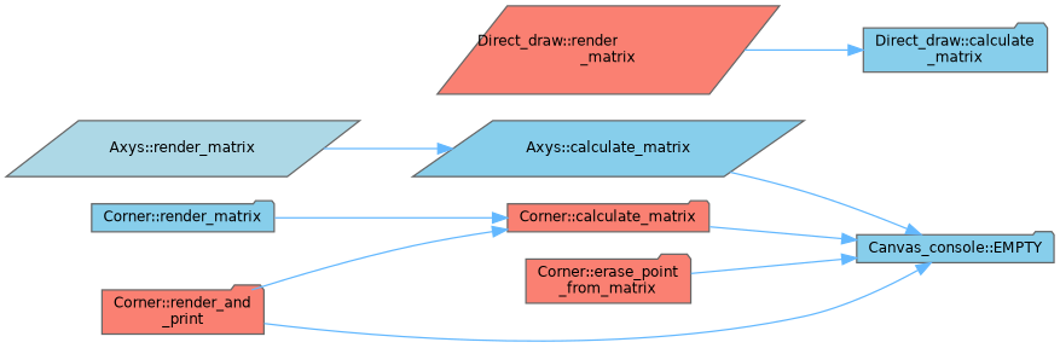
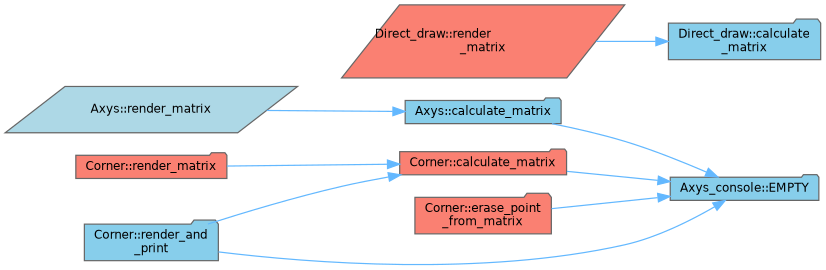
  digraph {
    rankdir=RL
    node [color=grey40 fillcolor=skyblue fontname=Helvetica fontsize=10 shape=folder style=filled]
    edge [color=steelblue1 dir=back fontname=Helvetica fontsize=10 labelfontname=Helvetica labelfontsize=10 style=solid]
-   n1 [color=gray40 fontcolor=black height=0.2 label="Canvas_console::EMPTY" width=0.4]
-   n2 [height=0.2 label="Axys::calculate_matrix" shape=parallelogram width=0.4]
+   n1 [color=gray40 fontcolor=black height=0.2 label="Axys_console::EMPTY" width=0.4]
+   n2 [height=0.2 label="Axys::calculate_matrix" width=0.4]
    n3 [fillcolor=salmon height=0.2 label="Corner::calculate_matrix" width=0.4]
    n4 [fillcolor=salmon height=0.2 label="Corner::erase_point\l_from_matrix" width=0.4]
-   n5 [fillcolor=salmon height=0.2 label="Corner::render_and\l_print" width=0.4]
+   n5 [height=0.2 label="Corner::render_and\l_print" width=0.4]
    n6 [fillcolor=lightblue height=0.2 label="Axys::render_matrix" shape=parallelogram width=0.4]
-   n7 [height=0.2 label="Corner::render_matrix" width=0.4]
+   n7 [fillcolor=salmon height=0.2 label="Corner::render_matrix" width=0.4]
    n8 [height=0.2 label="Direct_draw::calculate\l_matrix" width=0.4]
    n9 [fillcolor=salmon height=0.2 label="Direct_draw::render\l_matrix" shape=parallelogram width=0.4]
    n1 -> n2
    n1 -> n3
    n1 -> n4
    n1 -> n5
    n2 -> n6
    n3 -> n5
    n3 -> n7
    n8 -> n9
  }
